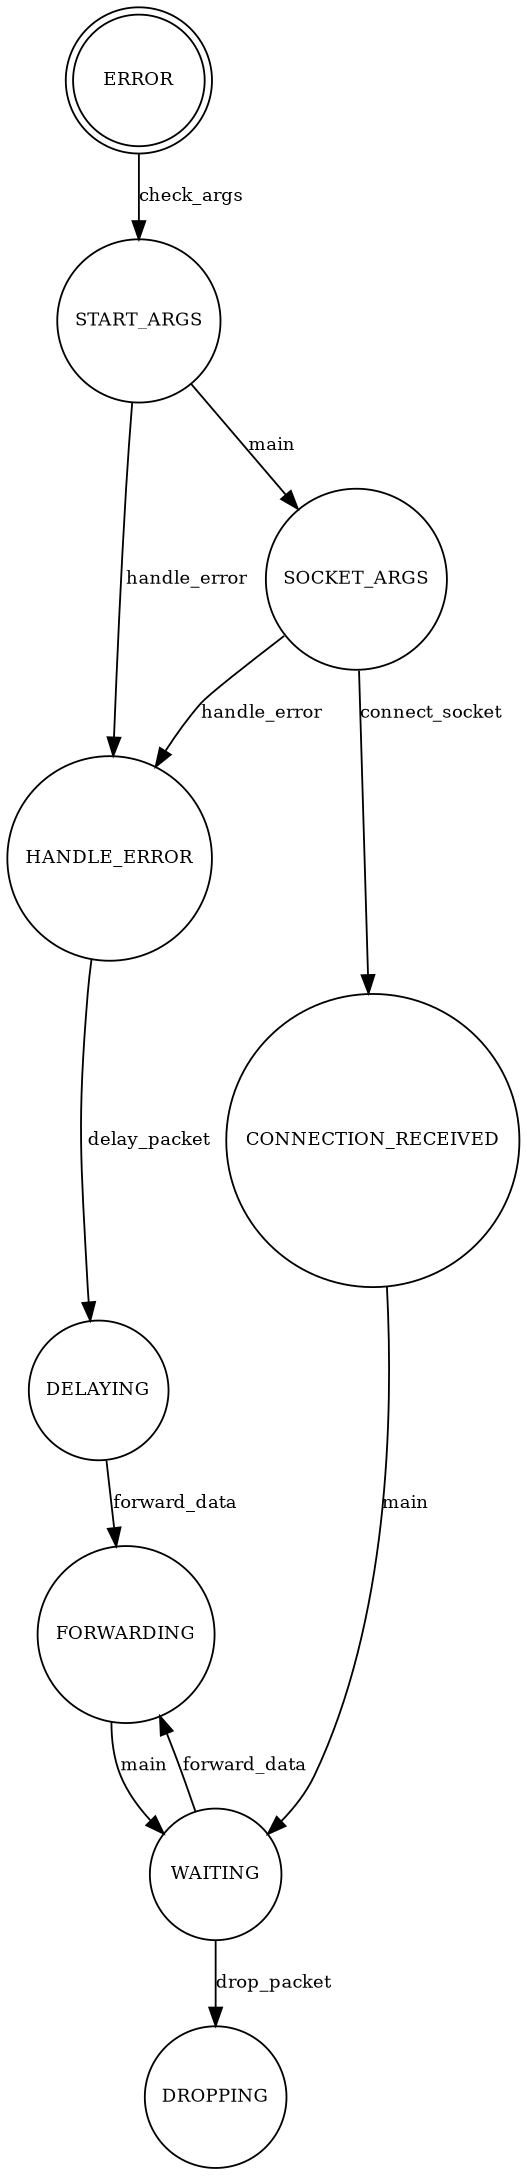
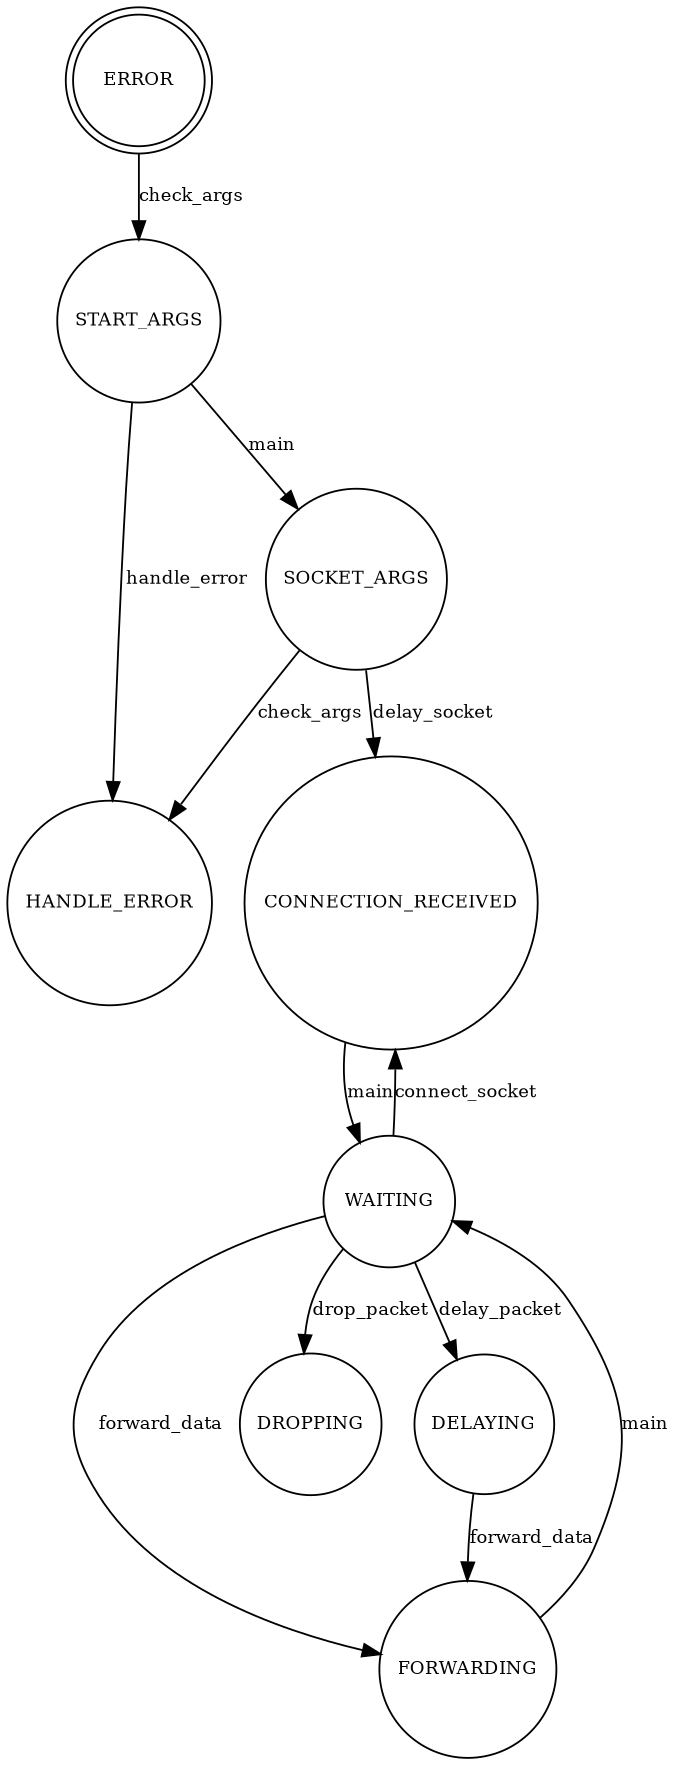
  digraph {
    node [fontsize=10 shape=circle]
    edge [fontsize=10]
    n1 [height=1 label=ERROR shape=doublecircle width=1]
    n2 [height=1 label=START_ARGS width=1]
    n3 [height=1 label=HANDLE_ERROR width=1]
    n4 [height=1 label=SOCKET_ARGS width=1]
    n5 [height=1 label=CONNECTION_RECEIVED width=1]
    n6 [height=1 label=WAITING width=1]
    n7 [height=1 label=FORWARDING width=1]
    n8 [height=1 label=DROPPING width=1]
    n9 [height=1 label=DELAYING width=1]
    n1 -> n2 [label=check_args]
    n2 -> n3 [label=handle_error]
    n2 -> n4 [label=main]
-   n4 -> n3 [label=handle_error]
-   n4 -> n5 [label=connect_socket]
+   n4 -> n3 [label=check_args]
+   n4 -> n5 [label=delay_socket]
    n5 -> n6 [label=main]
+   n6 -> n5 [label=connect_socket]
    n6 -> n7 [label=forward_data]
    n6 -> n8 [label=drop_packet]
-   n3 -> n9 [label=delay_packet]
+   n6 -> n9 [label=delay_packet]
    n7 -> n6 [label=main]
    n9 -> n7 [label=forward_data]
  }
